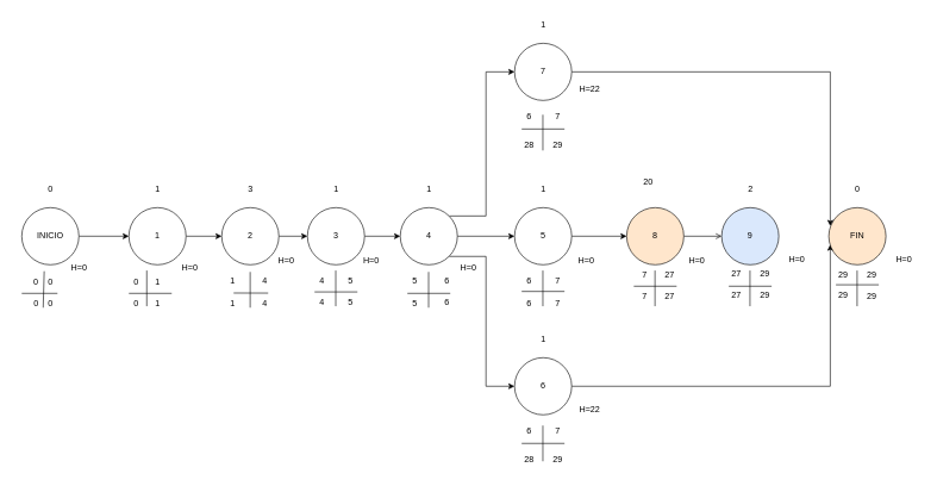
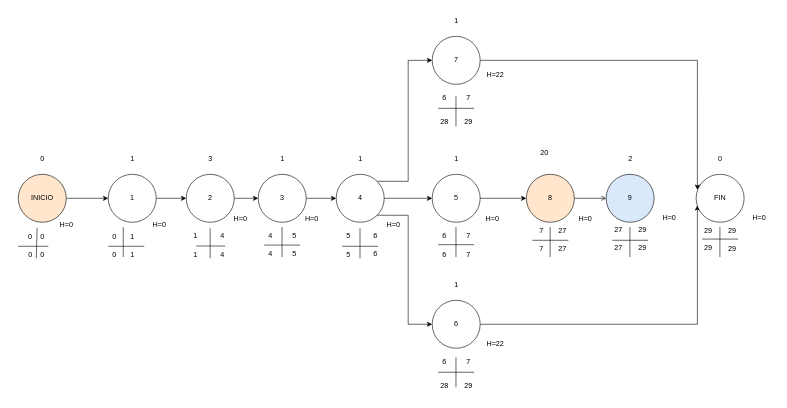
  <mxCell id="0" />
  <mxCell id="1" parent="0" />
  <mxCell id="2" style="edgeStyle=orthogonalEdgeStyle;rounded=0;orthogonalLoop=1;jettySize=auto;html=1;exitX=1;exitY=0.5;exitDx=0;exitDy=0;entryX=0;entryY=0.5;entryDx=0;entryDy=0;" parent="1" source="3" target="15" edge="1"><mxGeometry relative="1" as="geometry" /></mxCell>
  <mxCell id="3" value="2" style="ellipse;whiteSpace=wrap;html=1;aspect=fixed;" parent="1" vertex="1"><mxGeometry x="310" y="290" width="80" height="80" as="geometry" /></mxCell>
  <mxCell id="4" style="edgeStyle=orthogonalEdgeStyle;rounded=0;orthogonalLoop=1;jettySize=auto;html=1;exitX=1;exitY=0.5;exitDx=0;exitDy=0;entryX=0;entryY=0.5;entryDx=0;entryDy=0;" parent="1" source="7" target="11" edge="1"><mxGeometry relative="1" as="geometry" /></mxCell>
  <mxCell id="5" style="edgeStyle=orthogonalEdgeStyle;rounded=0;orthogonalLoop=1;jettySize=auto;html=1;exitX=1;exitY=0;exitDx=0;exitDy=0;entryX=0;entryY=0.5;entryDx=0;entryDy=0;" parent="1" source="7" target="23" edge="1"><mxGeometry relative="1" as="geometry" /></mxCell>
  <mxCell id="6" style="edgeStyle=orthogonalEdgeStyle;rounded=0;orthogonalLoop=1;jettySize=auto;html=1;exitX=1;exitY=1;exitDx=0;exitDy=0;entryX=0;entryY=0.5;entryDx=0;entryDy=0;" parent="1" source="7" target="9" edge="1"><mxGeometry relative="1" as="geometry" /></mxCell>
  <mxCell id="7" value="4" style="ellipse;whiteSpace=wrap;html=1;aspect=fixed;" parent="1" vertex="1"><mxGeometry x="560" y="290" width="80" height="80" as="geometry" /></mxCell>
  <mxCell id="8" style="edgeStyle=orthogonalEdgeStyle;rounded=0;orthogonalLoop=1;jettySize=auto;html=1;entryX=0.026;entryY=0.646;entryDx=0;entryDy=0;entryPerimeter=0;" parent="1" source="9" target="18" edge="1"><mxGeometry relative="1" as="geometry" /></mxCell>
  <mxCell id="9" value="6" style="ellipse;whiteSpace=wrap;html=1;aspect=fixed;" parent="1" vertex="1"><mxGeometry x="720" y="500" width="80" height="80" as="geometry" /></mxCell>
  <mxCell id="10" style="edgeStyle=orthogonalEdgeStyle;rounded=0;orthogonalLoop=1;jettySize=auto;html=1;exitX=1;exitY=0.5;exitDx=0;exitDy=0;entryX=0;entryY=0.5;entryDx=0;entryDy=0;" parent="1" source="11" target="20" edge="1"><mxGeometry relative="1" as="geometry" /></mxCell>
  <mxCell id="11" value="5" style="ellipse;whiteSpace=wrap;html=1;aspect=fixed;" parent="1" vertex="1"><mxGeometry x="720" y="290" width="80" height="80" as="geometry" /></mxCell>
  <mxCell id="12" style="edgeStyle=orthogonalEdgeStyle;rounded=0;orthogonalLoop=1;jettySize=auto;html=1;exitX=1;exitY=0.5;exitDx=0;exitDy=0;entryX=0;entryY=0.5;entryDx=0;entryDy=0;" parent="1" source="13" target="17" edge="1"><mxGeometry relative="1" as="geometry" /></mxCell>
- <mxCell id="13" value="INICIO" style="ellipse;whiteSpace=wrap;html=1;aspect=fixed;" parent="1" vertex="1"><mxGeometry x="30" y="290" width="80" height="80" as="geometry" /></mxCell>
+ <mxCell id="13" value="INICIO" style="ellipse;whiteSpace=wrap;html=1;aspect=fixed;fillColor=#ffe6cc;" parent="1" vertex="1"><mxGeometry x="30" y="290" width="80" height="80" as="geometry" /></mxCell>
  <mxCell id="14" style="edgeStyle=orthogonalEdgeStyle;rounded=0;orthogonalLoop=1;jettySize=auto;html=1;exitX=1;exitY=0.5;exitDx=0;exitDy=0;entryX=0;entryY=0.5;entryDx=0;entryDy=0;" parent="1" source="15" target="7" edge="1"><mxGeometry relative="1" as="geometry" /></mxCell>
  <mxCell id="15" value="3" style="ellipse;whiteSpace=wrap;html=1;aspect=fixed;" parent="1" vertex="1"><mxGeometry x="430" y="290" width="80" height="80" as="geometry" /></mxCell>
  <mxCell id="16" style="edgeStyle=orthogonalEdgeStyle;rounded=0;orthogonalLoop=1;jettySize=auto;html=1;exitX=1;exitY=0.5;exitDx=0;exitDy=0;entryX=0;entryY=0.5;entryDx=0;entryDy=0;" parent="1" source="17" target="3" edge="1"><mxGeometry relative="1" as="geometry" /></mxCell>
  <mxCell id="17" value="1" style="ellipse;whiteSpace=wrap;html=1;aspect=fixed;" parent="1" vertex="1"><mxGeometry x="180" y="290" width="80" height="80" as="geometry" /></mxCell>
- <mxCell id="18" value="FIN" style="ellipse;whiteSpace=wrap;html=1;aspect=fixed;fillColor=#ffe6cc;" parent="1" vertex="1"><mxGeometry x="1160" y="290" width="80" height="80" as="geometry" /></mxCell>
+ <mxCell id="18" value="FIN" style="ellipse;whiteSpace=wrap;html=1;aspect=fixed;" parent="1" vertex="1"><mxGeometry x="1160" y="290" width="80" height="80" as="geometry" /></mxCell>
  <mxCell id="19" style="edgeStyle=orthogonalEdgeStyle;rounded=0;orthogonalLoop=1;jettySize=auto;html=1;exitX=1;exitY=0.5;exitDx=0;exitDy=0;entryX=0;entryY=0.5;entryDx=0;entryDy=0;endArrow=open;" parent="1" source="20" target="21" edge="1"><mxGeometry relative="1" as="geometry" /></mxCell>
  <mxCell id="20" value="8" style="ellipse;whiteSpace=wrap;html=1;aspect=fixed;fillColor=#ffe6cc;" parent="1" vertex="1"><mxGeometry x="877" y="290" width="80" height="80" as="geometry" /></mxCell>
  <mxCell id="21" value="9" style="ellipse;whiteSpace=wrap;html=1;aspect=fixed;fillColor=#dae8fc;" parent="1" vertex="1"><mxGeometry x="1010" y="290" width="80" height="80" as="geometry" /></mxCell>
  <mxCell id="22" style="edgeStyle=orthogonalEdgeStyle;rounded=0;orthogonalLoop=1;jettySize=auto;html=1;entryX=0.026;entryY=0.322;entryDx=0;entryDy=0;entryPerimeter=0;" parent="1" source="23" target="18" edge="1"><mxGeometry relative="1" as="geometry" /></mxCell>
  <mxCell id="23" value="7" style="ellipse;whiteSpace=wrap;html=1;aspect=fixed;" parent="1" vertex="1"><mxGeometry x="720" y="60" width="80" height="80" as="geometry" /></mxCell>
  <mxCell id="24" value="0" style="text;html=1;strokeColor=none;fillColor=none;align=center;verticalAlign=middle;whiteSpace=wrap;rounded=0;" parent="1" vertex="1"><mxGeometry x="20" y="380" width="60" height="30" as="geometry" /></mxCell>
  <mxCell id="25" value="1" style="text;html=1;align=center;verticalAlign=middle;resizable=0;points=[];autosize=1;strokeColor=none;fillColor=none;" parent="1" vertex="1"><mxGeometry x="205" y="380" width="30" height="30" as="geometry" /></mxCell>
  <mxCell id="26" value="3" style="text;html=1;align=center;verticalAlign=middle;resizable=0;points=[];autosize=1;strokeColor=none;fillColor=none;" parent="1" vertex="1"><mxGeometry x="335" y="250" width="30" height="30" as="geometry" /></mxCell>
  <mxCell id="27" value="1" style="text;html=1;align=center;verticalAlign=middle;resizable=0;points=[];autosize=1;strokeColor=none;fillColor=none;" parent="1" vertex="1"><mxGeometry x="455" y="250" width="30" height="30" as="geometry" /></mxCell>
  <mxCell id="28" value="1" style="text;html=1;align=center;verticalAlign=middle;resizable=0;points=[];autosize=1;strokeColor=none;fillColor=none;" parent="1" vertex="1"><mxGeometry x="585" y="250" width="30" height="30" as="geometry" /></mxCell>
  <mxCell id="29" value="1" style="text;html=1;align=center;verticalAlign=middle;resizable=0;points=[];autosize=1;strokeColor=none;fillColor=none;" parent="1" vertex="1"><mxGeometry x="745" y="20" width="30" height="30" as="geometry" /></mxCell>
  <mxCell id="30" value="1" style="text;html=1;align=center;verticalAlign=middle;resizable=0;points=[];autosize=1;strokeColor=none;fillColor=none;" parent="1" vertex="1"><mxGeometry x="745" y="250" width="30" height="30" as="geometry" /></mxCell>
  <mxCell id="31" value="1" style="text;html=1;align=center;verticalAlign=middle;resizable=0;points=[];autosize=1;strokeColor=none;fillColor=none;" parent="1" vertex="1"><mxGeometry x="745" y="460" width="30" height="30" as="geometry" /></mxCell>
  <mxCell id="32" value="20" style="text;html=1;align=center;verticalAlign=middle;resizable=0;points=[];autosize=1;strokeColor=none;fillColor=none;" parent="1" vertex="1"><mxGeometry x="887" y="240" width="40" height="30" as="geometry" /></mxCell>
  <mxCell id="33" value="2" style="text;html=1;align=center;verticalAlign=middle;resizable=0;points=[];autosize=1;strokeColor=none;fillColor=none;" parent="1" vertex="1"><mxGeometry x="1035" y="250" width="30" height="30" as="geometry" /></mxCell>
  <mxCell id="34" value="0" style="text;html=1;align=center;verticalAlign=middle;resizable=0;points=[];autosize=1;strokeColor=none;fillColor=none;" parent="1" vertex="1"><mxGeometry x="1185" y="250" width="30" height="30" as="geometry" /></mxCell>
  <mxCell id="35" value="" style="endArrow=none;html=1;rounded=0;entryX=0.69;entryY=-0.033;entryDx=0;entryDy=0;entryPerimeter=0;" parent="1" target="24" edge="1"><mxGeometry width="50" height="50" relative="1" as="geometry"><mxPoint x="60" y="430" as="sourcePoint" /><mxPoint x="110" y="380" as="targetPoint" /></mxGeometry></mxCell>
  <mxCell id="36" value="" style="endArrow=none;html=1;rounded=0;" parent="1" edge="1"><mxGeometry width="50" height="50" relative="1" as="geometry"><mxPoint x="30" y="410" as="sourcePoint" /><mxPoint x="80" y="410" as="targetPoint" /></mxGeometry></mxCell>
  <mxCell id="37" value="0" style="text;html=1;align=center;verticalAlign=middle;resizable=0;points=[];autosize=1;strokeColor=none;fillColor=none;" parent="1" vertex="1"><mxGeometry x="55" y="380" width="30" height="30" as="geometry" /></mxCell>
  <mxCell id="38" value="0" style="text;html=1;align=center;verticalAlign=middle;resizable=0;points=[];autosize=1;strokeColor=none;fillColor=none;" parent="1" vertex="1"><mxGeometry x="35" y="410" width="30" height="30" as="geometry" /></mxCell>
  <mxCell id="39" value="0" style="text;html=1;align=center;verticalAlign=middle;resizable=0;points=[];autosize=1;strokeColor=none;fillColor=none;" parent="1" vertex="1"><mxGeometry x="55" y="410" width="30" height="30" as="geometry" /></mxCell>
  <mxCell id="40" value="" style="endArrow=none;html=1;rounded=0;" parent="1" edge="1"><mxGeometry width="50" height="50" relative="1" as="geometry"><mxPoint x="205" y="428" as="sourcePoint" /><mxPoint x="205" y="378" as="targetPoint" /></mxGeometry></mxCell>
  <mxCell id="41" value="" style="endArrow=none;html=1;rounded=0;" parent="1" edge="1"><mxGeometry width="50" height="50" relative="1" as="geometry"><mxPoint x="180" y="410" as="sourcePoint" /><mxPoint x="240" y="410" as="targetPoint" /></mxGeometry></mxCell>
  <mxCell id="42" value="0" style="text;html=1;align=center;verticalAlign=middle;resizable=0;points=[];autosize=1;strokeColor=none;fillColor=none;" parent="1" vertex="1"><mxGeometry x="175" y="380" width="30" height="30" as="geometry" /></mxCell>
  <mxCell id="43" value="" style="endArrow=none;html=1;rounded=0;exitX=0.556;exitY=1.05;exitDx=0;exitDy=0;exitPerimeter=0;" parent="1" source="45" edge="1"><mxGeometry width="50" height="50" relative="1" as="geometry"><mxPoint x="315" y="409.6" as="sourcePoint" /><mxPoint x="375" y="409.6" as="targetPoint" /></mxGeometry></mxCell>
  <mxCell id="44" value="" style="endArrow=none;html=1;rounded=0;" parent="1" edge="1"><mxGeometry width="50" height="50" relative="1" as="geometry"><mxPoint x="349.8" y="430" as="sourcePoint" /><mxPoint x="349.8" y="380" as="targetPoint" /></mxGeometry></mxCell>
  <mxCell id="45" value="1" style="text;html=1;align=center;verticalAlign=middle;resizable=0;points=[];autosize=1;strokeColor=none;fillColor=none;" parent="1" vertex="1"><mxGeometry x="310" y="378" width="30" height="30" as="geometry" /></mxCell>
  <mxCell id="46" value="4" style="text;html=1;align=center;verticalAlign=middle;resizable=0;points=[];autosize=1;strokeColor=none;fillColor=none;" parent="1" vertex="1"><mxGeometry x="355" y="378" width="30" height="30" as="geometry" /></mxCell>
  <mxCell id="47" value="" style="endArrow=none;html=1;rounded=0;" parent="1" edge="1"><mxGeometry width="50" height="50" relative="1" as="geometry"><mxPoint x="469.66" y="428" as="sourcePoint" /><mxPoint x="469.66" y="378" as="targetPoint" /></mxGeometry></mxCell>
  <mxCell id="48" value="" style="endArrow=none;html=1;rounded=0;" parent="1" edge="1"><mxGeometry width="50" height="50" relative="1" as="geometry"><mxPoint x="440" y="408" as="sourcePoint" /><mxPoint x="500" y="408" as="targetPoint" /></mxGeometry></mxCell>
  <mxCell id="49" value="4" style="text;html=1;align=center;verticalAlign=middle;resizable=0;points=[];autosize=1;strokeColor=none;fillColor=none;" parent="1" vertex="1"><mxGeometry x="435" y="378" width="30" height="30" as="geometry" /></mxCell>
  <mxCell id="50" value="5" style="text;html=1;align=center;verticalAlign=middle;resizable=0;points=[];autosize=1;strokeColor=none;fillColor=none;" parent="1" vertex="1"><mxGeometry x="475" y="378" width="30" height="30" as="geometry" /></mxCell>
  <mxCell id="51" value="" style="endArrow=none;html=1;rounded=0;" parent="1" edge="1"><mxGeometry width="50" height="50" relative="1" as="geometry"><mxPoint x="570" y="410" as="sourcePoint" /><mxPoint x="630" y="410" as="targetPoint" /></mxGeometry></mxCell>
  <mxCell id="52" value="" style="endArrow=none;html=1;rounded=0;" parent="1" edge="1"><mxGeometry width="50" height="50" relative="1" as="geometry"><mxPoint x="599.66" y="430" as="sourcePoint" /><mxPoint x="599.66" y="380" as="targetPoint" /></mxGeometry></mxCell>
  <mxCell id="53" value="5" style="text;html=1;align=center;verticalAlign=middle;resizable=0;points=[];autosize=1;strokeColor=none;fillColor=none;" parent="1" vertex="1"><mxGeometry x="565" y="378" width="30" height="30" as="geometry" /></mxCell>
  <mxCell id="54" value="6" style="text;html=1;align=center;verticalAlign=middle;resizable=0;points=[];autosize=1;strokeColor=none;fillColor=none;" parent="1" vertex="1"><mxGeometry x="610" y="378" width="30" height="30" as="geometry" /></mxCell>
  <mxCell id="55" value="" style="endArrow=none;html=1;rounded=0;" parent="1" edge="1"><mxGeometry width="50" height="50" relative="1" as="geometry"><mxPoint x="759.66" y="428" as="sourcePoint" /><mxPoint x="759.66" y="378" as="targetPoint" /></mxGeometry></mxCell>
  <mxCell id="56" value="" style="endArrow=none;html=1;rounded=0;" parent="1" edge="1"><mxGeometry width="50" height="50" relative="1" as="geometry"><mxPoint x="759.66" y="645" as="sourcePoint" /><mxPoint x="759.66" y="595" as="targetPoint" /></mxGeometry></mxCell>
  <mxCell id="57" value="" style="endArrow=none;html=1;rounded=0;" parent="1" edge="1"><mxGeometry width="50" height="50" relative="1" as="geometry"><mxPoint x="759.66" y="210" as="sourcePoint" /><mxPoint x="759.66" y="160" as="targetPoint" /></mxGeometry></mxCell>
  <mxCell id="58" value="" style="endArrow=none;html=1;rounded=0;" parent="1" edge="1"><mxGeometry width="50" height="50" relative="1" as="geometry"><mxPoint x="730" y="407.31" as="sourcePoint" /><mxPoint x="790" y="407.31" as="targetPoint" /></mxGeometry></mxCell>
  <mxCell id="59" value="" style="endArrow=none;html=1;rounded=0;" parent="1" edge="1"><mxGeometry width="50" height="50" relative="1" as="geometry"><mxPoint x="730" y="620" as="sourcePoint" /><mxPoint x="790" y="620" as="targetPoint" /></mxGeometry></mxCell>
  <mxCell id="60" value="" style="endArrow=none;html=1;rounded=0;" parent="1" edge="1"><mxGeometry width="50" height="50" relative="1" as="geometry"><mxPoint x="730" y="180" as="sourcePoint" /><mxPoint x="790" y="180" as="targetPoint" /></mxGeometry></mxCell>
  <mxCell id="61" value="6" style="text;html=1;align=center;verticalAlign=middle;resizable=0;points=[];autosize=1;strokeColor=none;fillColor=none;" parent="1" vertex="1"><mxGeometry x="725" y="148" width="30" height="30" as="geometry" /></mxCell>
  <mxCell id="62" value="7" style="text;html=1;align=center;verticalAlign=middle;resizable=0;points=[];autosize=1;strokeColor=none;fillColor=none;" parent="1" vertex="1"><mxGeometry x="765" y="148" width="30" height="30" as="geometry" /></mxCell>
  <mxCell id="63" value="6" style="text;html=1;align=center;verticalAlign=middle;resizable=0;points=[];autosize=1;strokeColor=none;fillColor=none;" parent="1" vertex="1"><mxGeometry x="725" y="378" width="30" height="30" as="geometry" /></mxCell>
  <mxCell id="64" value="7" style="text;html=1;align=center;verticalAlign=middle;resizable=0;points=[];autosize=1;strokeColor=none;fillColor=none;" parent="1" vertex="1"><mxGeometry x="765" y="378" width="30" height="30" as="geometry" /></mxCell>
  <mxCell id="65" value="6" style="text;html=1;align=center;verticalAlign=middle;resizable=0;points=[];autosize=1;strokeColor=none;fillColor=none;" parent="1" vertex="1"><mxGeometry x="725" y="588" width="30" height="30" as="geometry" /></mxCell>
  <mxCell id="66" value="7" style="text;html=1;align=center;verticalAlign=middle;resizable=0;points=[];autosize=1;strokeColor=none;fillColor=none;" parent="1" vertex="1"><mxGeometry x="765" y="588" width="30" height="30" as="geometry" /></mxCell>
  <mxCell id="67" value="" style="endArrow=none;html=1;rounded=0;" parent="1" edge="1"><mxGeometry width="50" height="50" relative="1" as="geometry"><mxPoint x="887" y="400" as="sourcePoint" /><mxPoint x="947" y="400" as="targetPoint" /></mxGeometry></mxCell>
  <mxCell id="68" value="" style="endArrow=none;html=1;rounded=0;" parent="1" edge="1"><mxGeometry width="50" height="50" relative="1" as="geometry"><mxPoint x="916.66" y="428" as="sourcePoint" /><mxPoint x="916.66" y="378" as="targetPoint" /></mxGeometry></mxCell>
  <mxCell id="69" value="7" style="text;html=1;align=center;verticalAlign=middle;resizable=0;points=[];autosize=1;strokeColor=none;fillColor=none;" parent="1" vertex="1"><mxGeometry x="887" y="370" width="30" height="30" as="geometry" /></mxCell>
  <mxCell id="70" value="27" style="text;html=1;align=center;verticalAlign=middle;resizable=0;points=[];autosize=1;strokeColor=none;fillColor=none;" parent="1" vertex="1"><mxGeometry x="917" y="370" width="40" height="30" as="geometry" /></mxCell>
  <mxCell id="71" value="" style="endArrow=none;html=1;rounded=0;" parent="1" edge="1"><mxGeometry width="50" height="50" relative="1" as="geometry"><mxPoint x="1049.66" y="428" as="sourcePoint" /><mxPoint x="1049.66" y="378" as="targetPoint" /></mxGeometry></mxCell>
  <mxCell id="72" value="" style="endArrow=none;html=1;rounded=0;" parent="1" edge="1"><mxGeometry width="50" height="50" relative="1" as="geometry"><mxPoint x="1020" y="400" as="sourcePoint" /><mxPoint x="1080" y="400" as="targetPoint" /></mxGeometry></mxCell>
  <mxCell id="73" value="27" style="text;html=1;align=center;verticalAlign=middle;resizable=0;points=[];autosize=1;strokeColor=none;fillColor=none;" parent="1" vertex="1"><mxGeometry x="1010" y="368" width="40" height="30" as="geometry" /></mxCell>
  <mxCell id="74" value="29" style="text;html=1;align=center;verticalAlign=middle;resizable=0;points=[];autosize=1;strokeColor=none;fillColor=none;" parent="1" vertex="1"><mxGeometry x="1050" y="368" width="40" height="30" as="geometry" /></mxCell>
  <mxCell id="75" value="" style="endArrow=none;html=1;rounded=0;" parent="1" edge="1"><mxGeometry width="50" height="50" relative="1" as="geometry"><mxPoint x="1170" y="398" as="sourcePoint" /><mxPoint x="1230" y="398" as="targetPoint" /></mxGeometry></mxCell>
  <mxCell id="76" value="" style="endArrow=none;html=1;rounded=0;" parent="1" edge="1"><mxGeometry width="50" height="50" relative="1" as="geometry"><mxPoint x="1199.66" y="428" as="sourcePoint" /><mxPoint x="1199.66" y="378" as="targetPoint" /></mxGeometry></mxCell>
  <mxCell id="77" value="29" style="text;html=1;align=center;verticalAlign=middle;resizable=0;points=[];autosize=1;strokeColor=none;fillColor=none;" parent="1" vertex="1"><mxGeometry x="1160" y="370" width="40" height="30" as="geometry" /></mxCell>
  <mxCell id="78" value="29" style="text;html=1;align=center;verticalAlign=middle;resizable=0;points=[];autosize=1;strokeColor=none;fillColor=none;" parent="1" vertex="1"><mxGeometry x="1200" y="370" width="40" height="30" as="geometry" /></mxCell>
  <mxCell id="79" value="29" style="text;html=1;align=center;verticalAlign=middle;resizable=0;points=[];autosize=1;strokeColor=none;fillColor=none;" parent="1" vertex="1"><mxGeometry x="1200" y="400" width="40" height="30" as="geometry" /></mxCell>
  <mxCell id="80" value="29" style="text;html=1;align=center;verticalAlign=middle;resizable=0;points=[];autosize=1;strokeColor=none;fillColor=none;" parent="1" vertex="1"><mxGeometry x="1160" y="398" width="40" height="30" as="geometry" /></mxCell>
  <mxCell id="81" value="1" style="text;html=1;align=center;verticalAlign=middle;resizable=0;points=[];autosize=1;strokeColor=none;fillColor=none;" parent="1" vertex="1"><mxGeometry x="205" y="250" width="30" height="30" as="geometry" /></mxCell>
  <mxCell id="82" value="29" style="text;html=1;align=center;verticalAlign=middle;resizable=0;points=[];autosize=1;strokeColor=none;fillColor=none;" parent="1" vertex="1"><mxGeometry x="1050" y="398" width="40" height="30" as="geometry" /></mxCell>
  <mxCell id="83" value="27" style="text;html=1;align=center;verticalAlign=middle;resizable=0;points=[];autosize=1;strokeColor=none;fillColor=none;" parent="1" vertex="1"><mxGeometry x="1010" y="398" width="40" height="30" as="geometry" /></mxCell>
  <mxCell id="84" value="27" style="text;html=1;align=center;verticalAlign=middle;resizable=0;points=[];autosize=1;strokeColor=none;fillColor=none;" parent="1" vertex="1"><mxGeometry x="917" y="400" width="40" height="30" as="geometry" /></mxCell>
  <mxCell id="85" value="7" style="text;html=1;align=center;verticalAlign=middle;resizable=0;points=[];autosize=1;strokeColor=none;fillColor=none;" parent="1" vertex="1"><mxGeometry x="887" y="400" width="30" height="30" as="geometry" /></mxCell>
  <mxCell id="86" value="29" style="text;html=1;align=center;verticalAlign=middle;resizable=0;points=[];autosize=1;strokeColor=none;fillColor=none;" parent="1" vertex="1"><mxGeometry x="760" y="188" width="40" height="30" as="geometry" /></mxCell>
  <mxCell id="87" value="7" style="text;html=1;align=center;verticalAlign=middle;resizable=0;points=[];autosize=1;strokeColor=none;fillColor=none;" parent="1" vertex="1"><mxGeometry x="765" y="410" width="30" height="30" as="geometry" /></mxCell>
  <mxCell id="88" value="29" style="text;html=1;align=center;verticalAlign=middle;resizable=0;points=[];autosize=1;strokeColor=none;fillColor=none;" parent="1" vertex="1"><mxGeometry x="760" y="628" width="40" height="30" as="geometry" /></mxCell>
  <mxCell id="89" value="28" style="text;html=1;align=center;verticalAlign=middle;resizable=0;points=[];autosize=1;strokeColor=none;fillColor=none;" parent="1" vertex="1"><mxGeometry x="720" y="628" width="40" height="30" as="geometry" /></mxCell>
  <mxCell id="90" value="6" style="text;html=1;align=center;verticalAlign=middle;resizable=0;points=[];autosize=1;strokeColor=none;fillColor=none;" parent="1" vertex="1"><mxGeometry x="725" y="410" width="30" height="30" as="geometry" /></mxCell>
  <mxCell id="91" value="28" style="text;html=1;align=center;verticalAlign=middle;resizable=0;points=[];autosize=1;strokeColor=none;fillColor=none;" parent="1" vertex="1"><mxGeometry x="720" y="188" width="40" height="30" as="geometry" /></mxCell>
  <mxCell id="92" value="6" style="text;html=1;align=center;verticalAlign=middle;resizable=0;points=[];autosize=1;strokeColor=none;fillColor=none;" parent="1" vertex="1"><mxGeometry x="610" y="408" width="30" height="30" as="geometry" /></mxCell>
  <mxCell id="93" value="5" style="text;html=1;align=center;verticalAlign=middle;resizable=0;points=[];autosize=1;strokeColor=none;fillColor=none;" parent="1" vertex="1"><mxGeometry x="565" y="410" width="30" height="30" as="geometry" /></mxCell>
  <mxCell id="94" value="5" style="text;html=1;align=center;verticalAlign=middle;resizable=0;points=[];autosize=1;strokeColor=none;fillColor=none;" parent="1" vertex="1"><mxGeometry x="475" y="408" width="30" height="30" as="geometry" /></mxCell>
  <mxCell id="95" value="4" style="text;html=1;align=center;verticalAlign=middle;resizable=0;points=[];autosize=1;strokeColor=none;fillColor=none;" parent="1" vertex="1"><mxGeometry x="435" y="408" width="30" height="30" as="geometry" /></mxCell>
  <mxCell id="96" value="4" style="text;html=1;align=center;verticalAlign=middle;resizable=0;points=[];autosize=1;strokeColor=none;fillColor=none;" parent="1" vertex="1"><mxGeometry x="355" y="410" width="30" height="30" as="geometry" /></mxCell>
  <mxCell id="97" value="1" style="text;html=1;align=center;verticalAlign=middle;resizable=0;points=[];autosize=1;strokeColor=none;fillColor=none;" parent="1" vertex="1"><mxGeometry x="310" y="410" width="30" height="30" as="geometry" /></mxCell>
  <mxCell id="98" value="1" style="text;html=1;align=center;verticalAlign=middle;resizable=0;points=[];autosize=1;strokeColor=none;fillColor=none;" parent="1" vertex="1"><mxGeometry x="205" y="410" width="30" height="30" as="geometry" /></mxCell>
  <mxCell id="99" value="0" style="text;html=1;align=center;verticalAlign=middle;resizable=0;points=[];autosize=1;strokeColor=none;fillColor=none;" parent="1" vertex="1"><mxGeometry x="175" y="410" width="30" height="30" as="geometry" /></mxCell>
  <mxCell id="100" value="0" style="text;html=1;align=center;verticalAlign=middle;resizable=0;points=[];autosize=1;strokeColor=none;fillColor=none;" parent="1" vertex="1"><mxGeometry x="55" y="250" width="30" height="30" as="geometry" /></mxCell>
  <mxCell id="101" value="H=0" style="text;html=1;align=center;verticalAlign=middle;resizable=0;points=[];autosize=1;strokeColor=none;fillColor=none;" parent="1" vertex="1"><mxGeometry x="85" y="360" width="50" height="30" as="geometry" /></mxCell>
  <mxCell id="102" value="H=0" style="text;html=1;align=center;verticalAlign=middle;resizable=0;points=[];autosize=1;strokeColor=none;fillColor=none;" parent="1" vertex="1"><mxGeometry x="240" y="360" width="50" height="30" as="geometry" /></mxCell>
  <mxCell id="103" value="H=0" style="text;html=1;align=center;verticalAlign=middle;resizable=0;points=[];autosize=1;strokeColor=none;fillColor=none;" parent="1" vertex="1"><mxGeometry x="375" y="350" width="50" height="30" as="geometry" /></mxCell>
  <mxCell id="104" value="H=0" style="text;html=1;align=center;verticalAlign=middle;resizable=0;points=[];autosize=1;strokeColor=none;fillColor=none;" parent="1" vertex="1"><mxGeometry x="494" y="350" width="50" height="30" as="geometry" /></mxCell>
  <mxCell id="105" value="H=0" style="text;html=1;align=center;verticalAlign=middle;resizable=0;points=[];autosize=1;strokeColor=none;fillColor=none;" parent="1" vertex="1"><mxGeometry x="630" y="360" width="50" height="30" as="geometry" /></mxCell>
  <mxCell id="106" value="H=0" style="text;html=1;align=center;verticalAlign=middle;resizable=0;points=[];autosize=1;strokeColor=none;fillColor=none;" parent="1" vertex="1"><mxGeometry x="795" y="350" width="50" height="30" as="geometry" /></mxCell>
  <mxCell id="107" value="H=0" style="text;html=1;align=center;verticalAlign=middle;resizable=0;points=[];autosize=1;strokeColor=none;fillColor=none;" parent="1" vertex="1"><mxGeometry x="950" y="350" width="50" height="30" as="geometry" /></mxCell>
  <mxCell id="108" value="H=0" style="text;html=1;align=center;verticalAlign=middle;resizable=0;points=[];autosize=1;strokeColor=none;fillColor=none;" parent="1" vertex="1"><mxGeometry x="1090" y="348" width="50" height="30" as="geometry" /></mxCell>
  <mxCell id="109" value="H=0" style="text;html=1;align=center;verticalAlign=middle;resizable=0;points=[];autosize=1;strokeColor=none;fillColor=none;" parent="1" vertex="1"><mxGeometry x="1240" y="348" width="50" height="30" as="geometry" /></mxCell>
  <mxCell id="110" value="H=22" style="text;html=1;align=center;verticalAlign=middle;resizable=0;points=[];autosize=1;strokeColor=none;fillColor=none;" parent="1" vertex="1"><mxGeometry x="800" y="558" width="50" height="30" as="geometry" /></mxCell>
  <mxCell id="111" value="H=22" style="text;html=1;align=center;verticalAlign=middle;resizable=0;points=[];autosize=1;strokeColor=none;fillColor=none;" parent="1" vertex="1"><mxGeometry x="800" y="110" width="50" height="30" as="geometry" /></mxCell>
